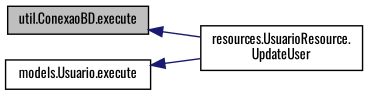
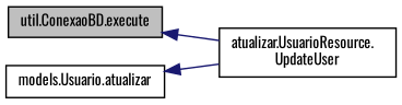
  digraph {
    fontname=Oswald
    rankdir=LR
    node [color=black fillcolor=white fontname=Oswald fontsize=10 shape=record style=filled]
    edge [color=midnightblue dir=back fontname=Oswald fontsize=10 labelfontname=Helvetica labelfontsize=10 style=solid]
    n1 [fillcolor=grey75 fontcolor=black height=0.2 label="util.ConexaoBD.execute" width=0.4]
-   n2 [height=0.2 label="resources.UsuarioResource.\lUpdateUser" width=0.4]
-   n3 [height=0.2 label="models.Usuario.execute" width=0.4]
+   n2 [height=0.2 label="atualizar.UsuarioResource.\lUpdateUser" width=0.4]
+   n3 [height=0.2 label="models.Usuario.atualizar" width=0.4]
    n1 -> n2
    n3 -> n2
  }
